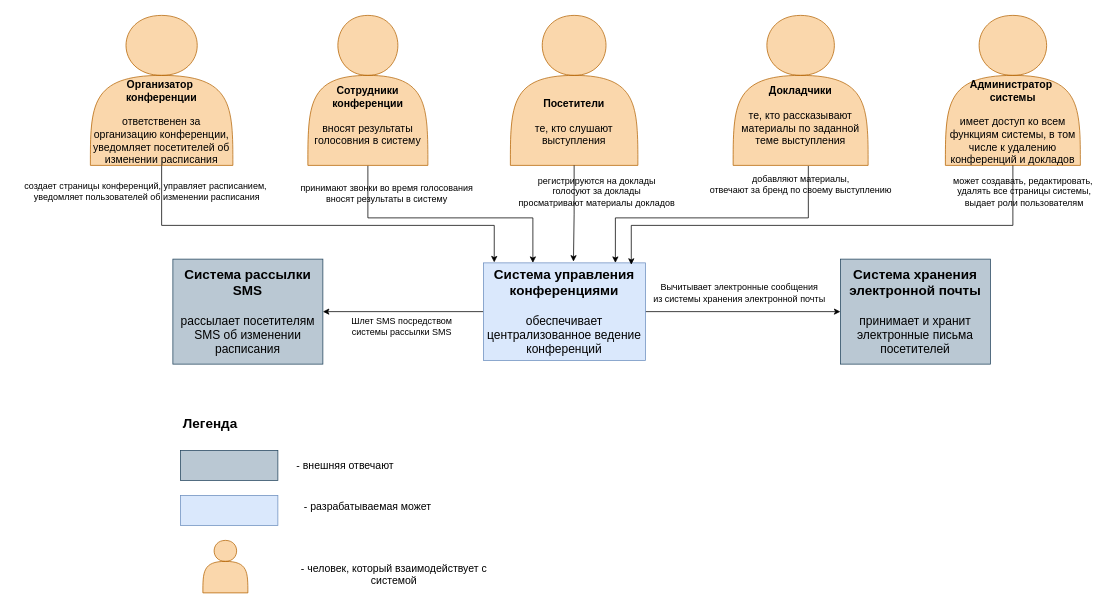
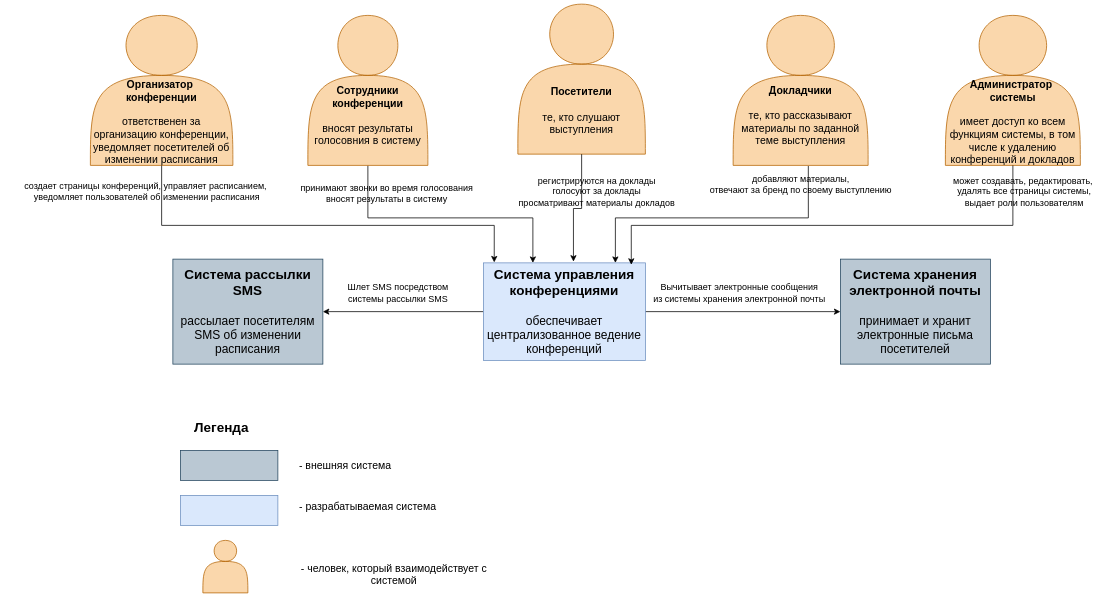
  <mxCell id="0" />
  <mxCell id="1" parent="0" />
  <mxCell id="2" style="edgeStyle=orthogonalEdgeStyle;rounded=0;orthogonalLoop=1;jettySize=auto;html=1;exitX=0;exitY=0.5;exitDx=0;exitDy=0;entryX=1;entryY=0.5;entryDx=0;entryDy=0;" parent="1" source="4" target="10" edge="1"><mxGeometry relative="1" as="geometry" /></mxCell>
  <mxCell id="3" value="" style="edgeStyle=orthogonalEdgeStyle;rounded=0;orthogonalLoop=1;jettySize=auto;html=1;" parent="1" source="4" target="11" edge="1"><mxGeometry relative="1" as="geometry" /></mxCell>
  <mxCell id="4" value="&lt;font style=&quot;&quot;&gt;&lt;span style=&quot;font-weight: bold; font-size: 18px;&quot;&gt;Система управления конференциями&lt;/span&gt;&lt;br&gt;&lt;font style=&quot;&quot; size=&quot;3&quot;&gt;&lt;br&gt;обеспечивает централизованное ведение конференций&lt;/font&gt;&lt;br&gt;&lt;/font&gt;" style="rounded=0;whiteSpace=wrap;html=1;fillColor=#dae8fc;strokeColor=#6c8ebf;" parent="1" vertex="1"><mxGeometry x="644" y="350" width="216" height="130" as="geometry" /></mxCell>
  <mxCell id="5" style="edgeStyle=orthogonalEdgeStyle;rounded=0;orthogonalLoop=1;jettySize=auto;html=1;" parent="1" source="6" target="4" edge="1"><mxGeometry relative="1" as="geometry"><Array as="points"><mxPoint x="490" y="290" /><mxPoint x="710" y="290" /></Array></mxGeometry></mxCell>
  <mxCell id="6" value="&lt;font style=&quot;font-size: 14px;&quot;&gt;&lt;br&gt;&lt;br&gt;&lt;b&gt;&lt;br&gt;&lt;br&gt;Сотрудники конференции&lt;/b&gt;&lt;br&gt;&lt;br&gt;вносят результаты голосовния в систему&lt;br&gt;&lt;/font&gt;" style="shape=actor;whiteSpace=wrap;html=1;fillColor=#fad7ac;strokeColor=#b46504;" parent="1" vertex="1"><mxGeometry x="410" width="160" height="200" as="geometry" y="20" /></mxCell>
- <mxCell id="7" value="&lt;font style=&quot;font-size: 14px;&quot;&gt;&lt;br&gt;&lt;br&gt;&lt;br&gt;&lt;br&gt;&lt;br&gt;&lt;b&gt;Посетители&lt;/b&gt;&lt;br&gt;&lt;br&gt;те, кто слушают выступления&lt;br&gt;&lt;/font&gt;" style="shape=actor;whiteSpace=wrap;html=1;fillColor=#fad7ac;strokeColor=#b46504;" parent="1" vertex="1"><mxGeometry x="680" width="170" height="200" as="geometry" y="20" /></mxCell>
+ <mxCell id="7" value="&lt;font style=&quot;font-size: 14px;&quot;&gt;&lt;br&gt;&lt;br&gt;&lt;br&gt;&lt;br&gt;&lt;br&gt;&lt;b&gt;Посетители&lt;/b&gt;&lt;br&gt;&lt;br&gt;те, кто слушают выступления&lt;br&gt;&lt;/font&gt;" style="shape=actor;whiteSpace=wrap;html=1;fillColor=#fad7ac;strokeColor=#b46504;" parent="1" vertex="1"><mxGeometry x="690" y="5" width="170" height="200" as="geometry" /></mxCell>
  <mxCell id="8" value="" style="edgeStyle=orthogonalEdgeStyle;rounded=0;orthogonalLoop=1;jettySize=auto;html=1;exitX=0.538;exitY=-0.106;exitDx=0;exitDy=0;exitPerimeter=0;" parent="1" edge="1" source="25"><mxGeometry relative="1" as="geometry"><mxPoint x="1110" y="220" as="sourcePoint" /><mxPoint x="820" y="350" as="targetPoint" /><Array as="points"><mxPoint x="1077" y="290" /><mxPoint x="820" y="290" /></Array></mxGeometry></mxCell>
  <mxCell id="9" value="&lt;font style=&quot;font-size: 14px;&quot;&gt;&lt;br&gt;&lt;br&gt;&lt;br&gt;&lt;br&gt;&lt;br&gt;&lt;b&gt;Докладчики&lt;/b&gt;&lt;br&gt;&lt;br&gt;те, кто рассказывают материалы по заданной теме выступления&lt;br&gt;&lt;br&gt;&lt;/font&gt;" style="shape=actor;whiteSpace=wrap;html=1;fillColor=#fad7ac;strokeColor=#b46504;" parent="1" vertex="1"><mxGeometry x="977" width="180" height="200" as="geometry" y="20" /></mxCell>
  <mxCell id="10" value="&lt;font style=&quot;&quot;&gt;&lt;b style=&quot;font-size: 18px;&quot;&gt;Система рассылки SMS&lt;/b&gt;&lt;br&gt;&lt;font size=&quot;3&quot;&gt;&lt;br&gt;рассылает посетителям SMS об изменении расписания&lt;/font&gt;&lt;br&gt;&lt;/font&gt;" style="rounded=0;whiteSpace=wrap;html=1;fillColor=#bac8d3;strokeColor=#23445d;" parent="1" vertex="1"><mxGeometry x="230" y="345" width="200" height="140" as="geometry" /></mxCell>
  <mxCell id="11" value="&lt;font style=&quot;&quot;&gt;&lt;b style=&quot;font-size: 18px;&quot;&gt;Система хранения электронной почты&lt;/b&gt;&lt;br&gt;&lt;font size=&quot;3&quot;&gt;&lt;br&gt;принимает и хранит электронные письма посетителей&lt;/font&gt;&lt;br&gt;&lt;/font&gt;" style="rounded=0;whiteSpace=wrap;html=1;fillColor=#bac8d3;strokeColor=#23445d;" parent="1" vertex="1"><mxGeometry x="1120" y="345" width="200" height="140" as="geometry" /></mxCell>
- <mxCell id="12" value="Шлет SMS посредством &lt;br&gt;системы рассылки SMS" style="text;html=1;align=center;verticalAlign=middle;resizable=0;points=[];autosize=1;strokeColor=none;fillColor=none;" parent="1" vertex="1"><mxGeometry x="455" y="415" width="160" height="40" as="geometry" /></mxCell>
+ <mxCell id="12" value="Шлет SMS посредством &lt;br&gt;системы рассылки SMS" style="text;html=1;align=center;verticalAlign=middle;resizable=0;points=[];autosize=1;strokeColor=none;fillColor=none;" parent="1" vertex="1"><mxGeometry x="450" y="370" width="160" height="40" as="geometry" /></mxCell>
  <mxCell id="13" value="Вычитывает электронные сообщения&lt;br&gt;из системы хранения электронной почты" style="text;html=1;align=center;verticalAlign=middle;resizable=0;points=[];autosize=1;strokeColor=none;fillColor=none;" parent="1" vertex="1"><mxGeometry x="860" y="370" width="250" height="40" as="geometry" /></mxCell>
  <mxCell id="14" style="edgeStyle=orthogonalEdgeStyle;rounded=0;orthogonalLoop=1;jettySize=auto;html=1;entryX=0.556;entryY=-0.013;entryDx=0;entryDy=0;entryPerimeter=0;" parent="1" source="7" target="4" edge="1"><mxGeometry relative="1" as="geometry" /></mxCell>
  <mxCell id="15" value="регистрируются на доклады&lt;br&gt;голосуют за доклады&lt;br&gt;просматривают материалы докладов" style="text;html=1;align=center;verticalAlign=middle;resizable=0;points=[];autosize=1;strokeColor=none;fillColor=none;" parent="1" vertex="1"><mxGeometry x="680" y="225" width="230" height="60" as="geometry" /></mxCell>
  <mxCell id="16" value="&lt;br&gt;принимают звонки во время голосования &lt;br&gt;вносят результаты в систему" style="text;html=1;align=center;verticalAlign=middle;resizable=0;points=[];autosize=1;strokeColor=none;fillColor=none;" parent="1" vertex="1"><mxGeometry x="390" y="220" width="250" height="60" as="geometry" /></mxCell>
  <mxCell id="17" value="&lt;font style=&quot;&quot;&gt;&lt;br&gt;&lt;/font&gt;" style="rounded=0;whiteSpace=wrap;html=1;fillColor=#bac8d3;strokeColor=#23445d;" parent="1" vertex="1"><mxGeometry x="240" y="600" width="130" height="40" as="geometry" /></mxCell>
- <mxCell id="18" value="&lt;font style=&quot;font-size: 18px;&quot;&gt;&lt;b&gt;Легенда&lt;/b&gt;&lt;/font&gt;" style="text;html=1;strokeColor=none;fillColor=none;align=center;verticalAlign=middle;whiteSpace=wrap;rounded=0;" parent="1" vertex="1"><mxGeometry x="250" y="550" width="60" height="30" as="geometry" /></mxCell>
+ <mxCell id="18" value="&lt;font style=&quot;font-size: 18px;&quot;&gt;&lt;b&gt;Легенда&lt;/b&gt;&lt;/font&gt;" style="text;html=1;strokeColor=none;fillColor=none;align=center;verticalAlign=middle;whiteSpace=wrap;rounded=0;" parent="1" vertex="1"><mxGeometry x="265" y="555" width="60" height="30" as="geometry" /></mxCell>
  <mxCell id="19" value="&lt;font style=&quot;&quot;&gt;&lt;br&gt;&lt;/font&gt;" style="rounded=0;whiteSpace=wrap;html=1;fillColor=#dae8fc;strokeColor=#6c8ebf;" parent="1" vertex="1"><mxGeometry x="240" y="660" width="130" height="40" as="geometry" /></mxCell>
  <mxCell id="20" value="&lt;font style=&quot;font-size: 14px;&quot;&gt;&lt;br&gt;&lt;/font&gt;" style="shape=actor;whiteSpace=wrap;html=1;fillColor=#fad7ac;strokeColor=#b46504;" parent="1" vertex="1"><mxGeometry x="270" y="720" width="60" height="70" as="geometry" /></mxCell>
- <mxCell id="21" value="&lt;font style=&quot;font-size: 14px;&quot;&gt;- внешняя отвечают&lt;/font&gt;" style="text;html=1;strokeColor=none;fillColor=none;align=center;verticalAlign=middle;whiteSpace=wrap;rounded=0;" parent="1" vertex="1"><mxGeometry x="380" y="605" width="160" height="30" as="geometry" /></mxCell>
- <mxCell id="22" value="&lt;font style=&quot;font-size: 14px;&quot;&gt;- разрабатываемая может&lt;/font&gt;" style="text;html=1;strokeColor=none;fillColor=none;align=center;verticalAlign=middle;whiteSpace=wrap;rounded=0;" parent="1" vertex="1"><mxGeometry x="380" y="660" width="220" height="30" as="geometry" /></mxCell>
+ <mxCell id="21" value="&lt;font style=&quot;font-size: 14px;&quot;&gt;- внешняя система&lt;/font&gt;" style="text;html=1;strokeColor=none;fillColor=none;align=center;verticalAlign=middle;whiteSpace=wrap;rounded=0;" parent="1" vertex="1"><mxGeometry x="380" y="605" width="160" height="30" as="geometry" /></mxCell>
+ <mxCell id="22" value="&lt;font style=&quot;font-size: 14px;&quot;&gt;- разрабатываемая система&lt;/font&gt;" style="text;html=1;strokeColor=none;fillColor=none;align=center;verticalAlign=middle;whiteSpace=wrap;rounded=0;" parent="1" vertex="1"><mxGeometry x="380" y="660" width="220" height="30" as="geometry" /></mxCell>
  <mxCell id="23" value="&lt;font style=&quot;font-size: 14px;&quot;&gt;- человек, который взаимодействует с системой&lt;/font&gt;" style="text;html=1;strokeColor=none;fillColor=none;align=center;verticalAlign=middle;whiteSpace=wrap;rounded=0;" parent="1" vertex="1"><mxGeometry x="380" y="750" width="290" height="30" as="geometry" /></mxCell>
  <mxCell id="24" value="&lt;font style=&quot;font-size: 14px;&quot;&gt;&lt;br&gt;&lt;br&gt;&lt;br&gt;&lt;b&gt;&lt;br&gt;&lt;br&gt;Организатор&amp;nbsp;&lt;/b&gt;&lt;/font&gt;&lt;div&gt;&lt;font style=&quot;font-size: 14px;&quot;&gt;&lt;b&gt;конференции&lt;/b&gt;&lt;br&gt;&lt;br&gt;ответственен за организацию конференции, уведомляет посетителей об изменении расписания&lt;br&gt;&lt;/font&gt;&lt;/div&gt;" style="shape=actor;whiteSpace=wrap;html=1;fillColor=#fad7ac;strokeColor=#b46504;" vertex="1" parent="1"><mxGeometry x="120" width="190" height="200" as="geometry" y="20" /></mxCell>
  <mxCell id="25" value="&lt;font style=&quot;font-size: 12px;&quot;&gt;добавляют материалы,&lt;br style=&quot;border-color: var(--border-color);&quot;&gt;отвечают за бренд по своему выступлению&lt;/font&gt;" style="text;html=1;align=center;verticalAlign=middle;resizable=0;points=[];autosize=1;strokeColor=none;fillColor=none;" parent="1" vertex="1"><mxGeometry x="932" y="225" width="270" height="40" as="geometry" /></mxCell>
  <mxCell id="26" style="edgeStyle=orthogonalEdgeStyle;rounded=0;orthogonalLoop=1;jettySize=auto;html=1;exitX=0.5;exitY=1;exitDx=0;exitDy=0;entryX=0.067;entryY=-0.005;entryDx=0;entryDy=0;entryPerimeter=0;" edge="1" parent="1" source="24" target="4"><mxGeometry relative="1" as="geometry"><Array as="points"><mxPoint x="215" y="300" /><mxPoint x="658" y="300" /></Array></mxGeometry></mxCell>
  <mxCell id="27" value="создает страницы конференций, управляет расписанием,&amp;nbsp;&lt;div&gt;уведомляет пользователей об изменении расписания&lt;/div&gt;" style="text;html=1;align=center;verticalAlign=middle;resizable=0;points=[];autosize=1;strokeColor=none;fillColor=none;" vertex="1" parent="1"><mxGeometry x="20" y="235" width="350" height="40" as="geometry" /></mxCell>
  <mxCell id="28" value="&lt;font style=&quot;font-size: 14px;&quot;&gt;&lt;br&gt;&lt;br&gt;&lt;br&gt;&lt;br&gt;&lt;br&gt;&lt;br&gt;&lt;b&gt;Администратор&amp;nbsp;&lt;/b&gt;&lt;/font&gt;&lt;div&gt;&lt;font style=&quot;font-size: 14px;&quot;&gt;&lt;b&gt;системы&lt;/b&gt;&lt;br&gt;&lt;br&gt;имеет доступ ко всем функциям системы, в том числе к удалению конференций и докладов&lt;br&gt;&lt;br&gt;&lt;/font&gt;&lt;/div&gt;" style="shape=actor;whiteSpace=wrap;html=1;fillColor=#fad7ac;strokeColor=#b46504;" vertex="1" parent="1"><mxGeometry x="1260" width="180" height="200" as="geometry" y="20" /></mxCell>
  <mxCell id="29" style="edgeStyle=orthogonalEdgeStyle;rounded=0;orthogonalLoop=1;jettySize=auto;html=1;exitX=0.5;exitY=1;exitDx=0;exitDy=0;entryX=0.913;entryY=0.019;entryDx=0;entryDy=0;entryPerimeter=0;" edge="1" parent="1" source="28" target="4"><mxGeometry relative="1" as="geometry"><Array as="points"><mxPoint x="1350" y="300" /><mxPoint x="841" y="300" /></Array></mxGeometry></mxCell>
  <mxCell id="30" value="может создавать, редактировать,&amp;nbsp;&lt;div&gt;удалять все страницы системы,&lt;div&gt;выдает роли пользователям&lt;/div&gt;&lt;/div&gt;" style="text;html=1;align=center;verticalAlign=middle;resizable=0;points=[];autosize=1;strokeColor=none;fillColor=none;" vertex="1" parent="1"><mxGeometry x="1260" y="225" width="210" height="60" as="geometry" /></mxCell>
